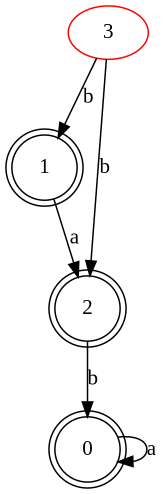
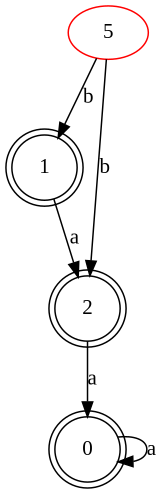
  digraph {
    fontname="Liberation Serif"
    node [color=black fontname="Liberation Serif" shape=doublecircle]
    edge [fontname="Liberation Serif"]
-   n1 [color=red label=3 shape=""]
+   n1 [color=red label=5 shape=""]
    n2 [label=1]
    n3 [label=2]
    n4 [label=0]
    n1 -> n2 [label=b]
    n1 -> n3 [label=b]
    n2 -> n3 [label=a]
-   n3 -> n4 [label=b]
+   n3 -> n4 [label=a]
    n4 -> n4 [label=a]
  }
